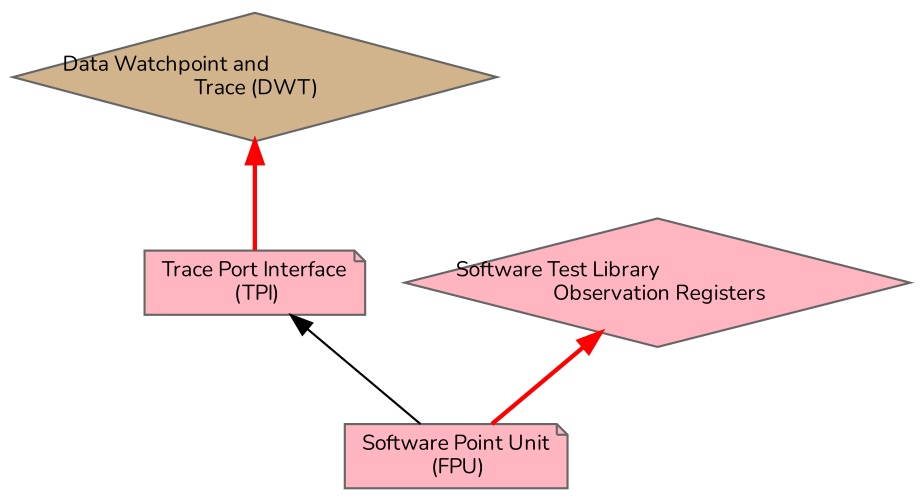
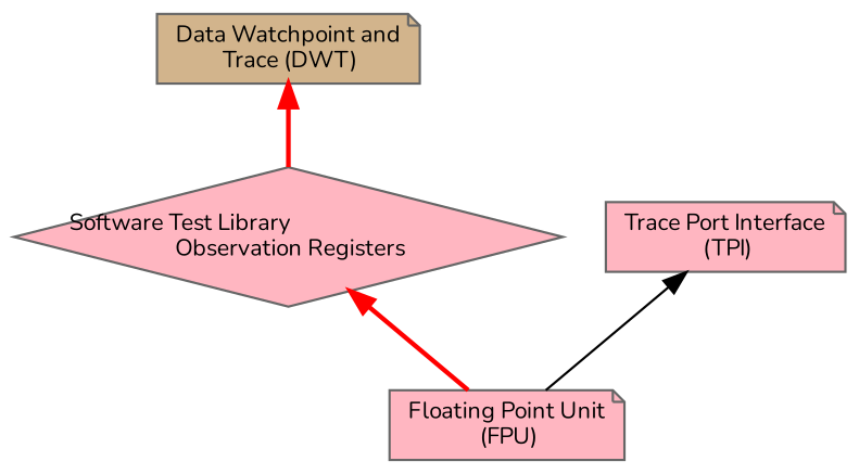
  digraph {
    fontname=Nunito
    rankdir=TB
    node [color=grey40 fillcolor=lightpink fontname=Nunito fontsize=10 shape=diamond style=filled]
    edge [color=red dir=back fontname=Nunito fontsize=10 labelfontname=Helvetica labelfontsize=10 shape=plaintext style=bold]
-   n1 [fillcolor=tan height=0.2 label="Data Watchpoint and\l Trace (DWT)" width=0.4]
+   n1 [fillcolor=tan height=0.2 label="Data Watchpoint and\l Trace (DWT)" shape=note width=0.4]
    n2 [color=gray40 fontcolor=black height=0.2 label="Trace Port Interface\l (TPI)" shape=note width=0.4]
-   n3 [height=0.2 label="Software Point Unit\l (FPU)" shape=note width=0.4]
+   n3 [height=0.2 label="Floating Point Unit\l (FPU)" shape=note width=0.4]
    n4 [height=0.2 label="Software Test Library\l Observation Registers" width=0.4]
-   n1 -> n2
+   n1 -> n4
    n2 -> n3 [color=black style=solid]
    n4 -> n3
  }
